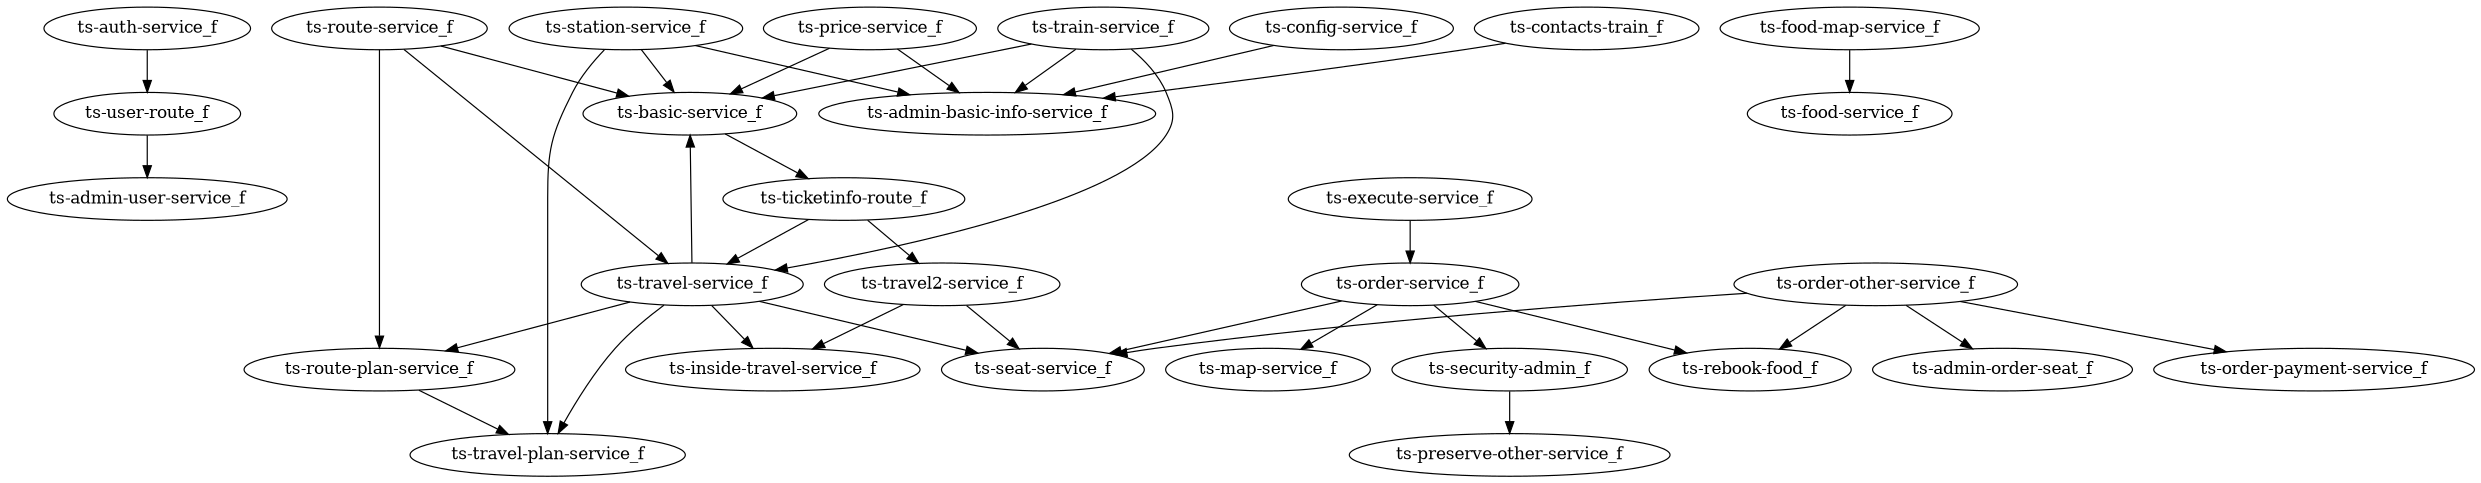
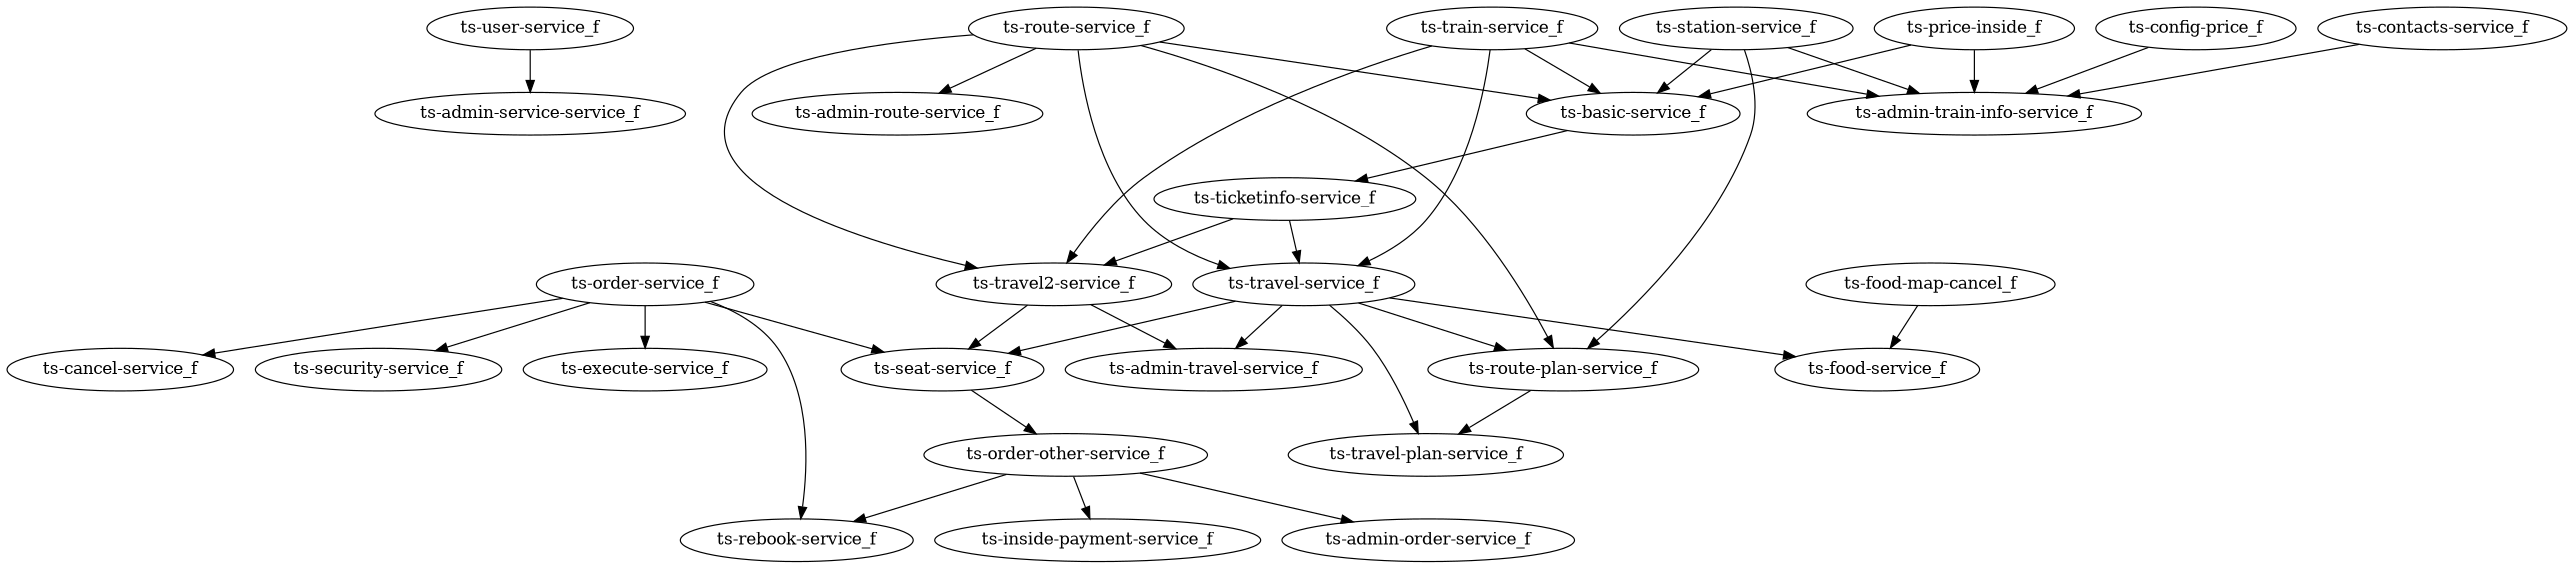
  digraph {
    edge [arrowhead=normal arrowtail=none]
-   "ts-user-service_f" [label="ts-user-route_f"]
-   "ts-admin-user-service_f"
+   "ts-user-service_f"
+   "ts-admin-user-service_f" [label="ts-admin-service-service_f"]
    "ts-station-service_f"
    "ts-basic-service_f"
-   "ts-admin-basic-info-service_f"
+   "ts-admin-basic-info-service_f" [label="ts-admin-train-info-service_f"]
    "ts-route-plan-service_f"
-   "ts-ticketinfo-service_f" [label="ts-ticketinfo-route_f"]
+   "ts-ticketinfo-service_f"
    "ts-travel-plan-service_f"
    "ts-travel2-service_f"
    "ts-travel-service_f"
    "ts-train-service_f"
    "ts-seat-service_f"
-   "ts-admin-travel-service_f" [label="ts-inside-travel-service_f"]
+   "ts-admin-travel-service_f"
    "ts-food-service_f"
    "ts-route-service_f"
-   "ts-price-service_f"
+   "ts-admin-route-service_f"
+   "ts-price-service_f" [label="ts-price-inside_f"]
    "ts-order-service_f"
-   "ts-cancel-service_f" [label="ts-map-service_f"]
-   "ts-security-service_f" [label="ts-security-admin_f"]
+   "ts-cancel-service_f"
+   "ts-security-service_f"
    "ts-execute-service_f"
-   "ts-rebook-service_f" [label="ts-rebook-food_f"]
-   "ts-preserve-other-service_f"
-   "ts-config-service_f"
-   "ts-contacts-service_f" [label="ts-contacts-train_f"]
-   "ts-auth-service_f"
-   "ts-food-map-service_f"
+   "ts-rebook-service_f"
+   "ts-config-service_f" [label="ts-config-price_f"]
+   "ts-contacts-service_f"
+   "ts-food-map-service_f" [label="ts-food-map-cancel_f"]
    "ts-order-other-service_f"
-   "ts-admin-order-service_f" [label="ts-admin-order-seat_f"]
-   "ts-inside-payment-service_f" [label="ts-order-payment-service_f"]
+   "ts-admin-order-service_f"
+   "ts-inside-payment-service_f"
    "ts-user-service_f" -> "ts-admin-user-service_f"
    "ts-station-service_f" -> "ts-basic-service_f"
    "ts-station-service_f" -> "ts-admin-basic-info-service_f"
-   "ts-station-service_f" -> "ts-travel-plan-service_f"
+   "ts-station-service_f" -> "ts-route-plan-service_f"
    "ts-basic-service_f" -> "ts-ticketinfo-service_f"
    "ts-route-plan-service_f" -> "ts-travel-plan-service_f"
    "ts-ticketinfo-service_f" -> "ts-travel2-service_f"
    "ts-ticketinfo-service_f" -> "ts-travel-service_f"
    "ts-travel2-service_f" -> "ts-seat-service_f"
    "ts-travel2-service_f" -> "ts-admin-travel-service_f"
    "ts-travel-service_f" -> "ts-route-plan-service_f"
    "ts-travel-service_f" -> "ts-travel-plan-service_f"
    "ts-travel-service_f" -> "ts-seat-service_f"
    "ts-travel-service_f" -> "ts-admin-travel-service_f"
-   "ts-travel-service_f" -> "ts-basic-service_f"
+   "ts-travel-service_f" -> "ts-food-service_f"
    "ts-train-service_f" -> "ts-basic-service_f"
    "ts-train-service_f" -> "ts-admin-basic-info-service_f"
+   "ts-train-service_f" -> "ts-travel2-service_f"
    "ts-train-service_f" -> "ts-travel-service_f"
    "ts-route-service_f" -> "ts-basic-service_f"
    "ts-route-service_f" -> "ts-route-plan-service_f"
+   "ts-route-service_f" -> "ts-travel2-service_f"
    "ts-route-service_f" -> "ts-travel-service_f"
+   "ts-route-service_f" -> "ts-admin-route-service_f"
    "ts-price-service_f" -> "ts-basic-service_f"
    "ts-price-service_f" -> "ts-admin-basic-info-service_f"
    "ts-order-service_f" -> "ts-seat-service_f"
    "ts-order-service_f" -> "ts-cancel-service_f"
    "ts-order-service_f" -> "ts-security-service_f"
-   "ts-execute-service_f" -> "ts-order-service_f"
+   "ts-order-service_f" -> "ts-execute-service_f"
    "ts-order-service_f" -> "ts-rebook-service_f"
-   "ts-security-service_f" -> "ts-preserve-other-service_f"
    "ts-config-service_f" -> "ts-admin-basic-info-service_f"
    "ts-contacts-service_f" -> "ts-admin-basic-info-service_f"
-   "ts-auth-service_f" -> "ts-user-service_f"
    "ts-food-map-service_f" -> "ts-food-service_f"
-   "ts-order-other-service_f" -> "ts-seat-service_f"
+   "ts-seat-service_f" -> "ts-order-other-service_f"
    "ts-order-other-service_f" -> "ts-rebook-service_f"
    "ts-order-other-service_f" -> "ts-admin-order-service_f"
    "ts-order-other-service_f" -> "ts-inside-payment-service_f"
  }
